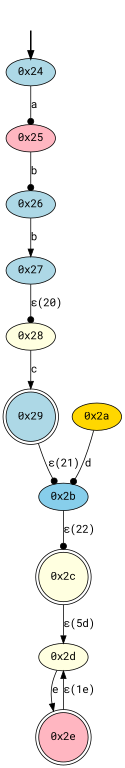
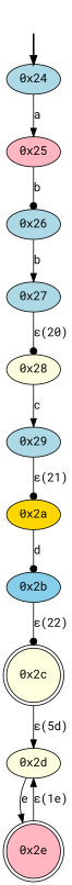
  digraph {
    fontname="Roboto Mono"
    node [fontname="Roboto Mono" style=filled fillcolor=lightblue]
    edge [arrowhead=normal fontname="Roboto Mono"]
    fake [style=invisible fillcolor=""]
    "0x24" [root=true]
    "0x25" [fillcolor=lightpink]
    "0x26"
    "0x27"
    "0x28" [fillcolor=lightyellow]
-   "0x29" [shape=doublecircle]
+   "0x29"
    "0x2a" [fillcolor=gold]
    "0x2b" [fillcolor=skyblue]
    "0x2c" [fillcolor=lightyellow shape=doublecircle]
    "0x2d" [fillcolor=lightyellow]
    "0x2e" [fillcolor=lightpink shape=doublecircle]
    fake -> "0x24" [style=bold]
-   "0x24" -> "0x25" [arrowhead=dot label=a]
+   "0x24" -> "0x25" [label=a]
    "0x25" -> "0x26" [arrowhead=dot label=b]
    "0x26" -> "0x27" [label=b]
    "0x27" -> "0x28" [arrowhead=dot label="ε(20)"]
    "0x28" -> "0x29" [label=c]
-   "0x29" -> "0x2b" [arrowhead=dot label="ε(21)"]
+   "0x29" -> "0x2a" [arrowhead=dot label="ε(21)"]
    "0x2a" -> "0x2b" [arrowhead=dot label=d]
    "0x2b" -> "0x2c" [arrowhead=dot label="ε(22)"]
    "0x2c" -> "0x2d" [label="ε(5d)"]
    "0x2d" -> "0x2e" [label=e]
    "0x2e" -> "0x2d" [label="ε(1e)"]
  }
